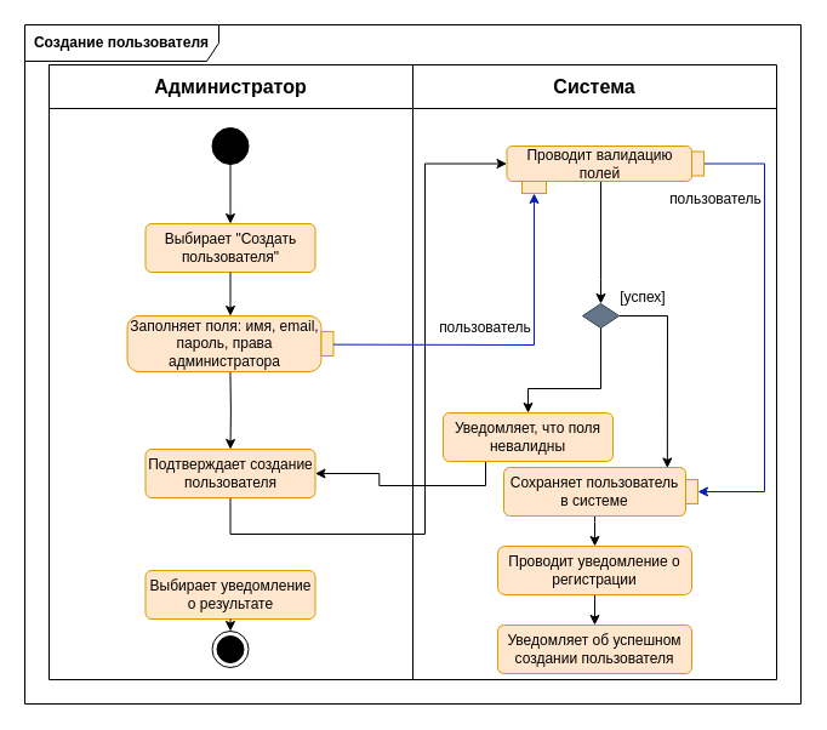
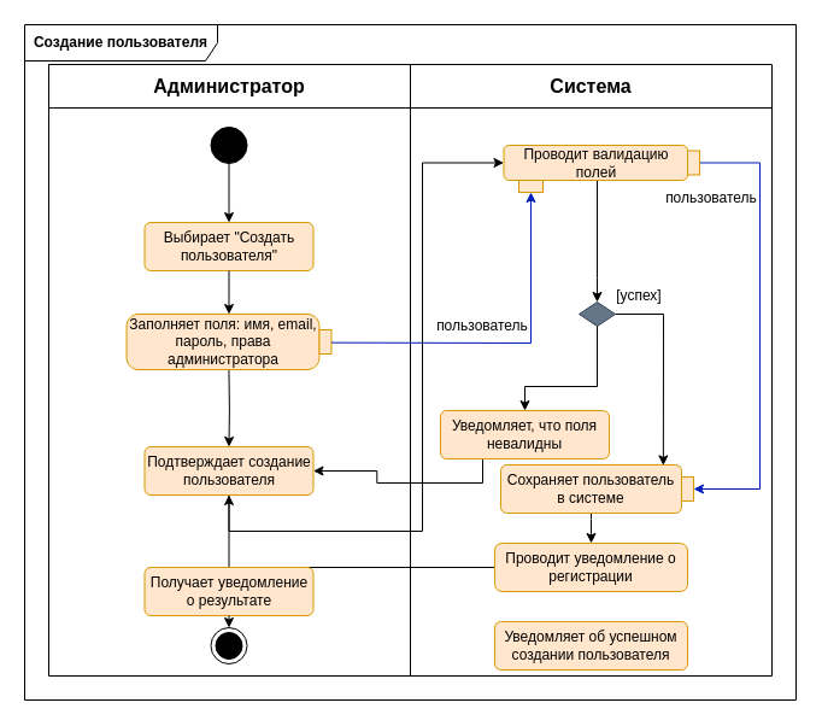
  <mxCell id="0" />
  <mxCell id="1" parent="0" />
  <mxCell id="2" value="&lt;b&gt;Создание пользователя&lt;br&gt;&lt;/b&gt;" style="shape=umlFrame;whiteSpace=wrap;html=1;pointerEvents=0;recursiveResize=0;container=1;collapsible=0;width=160;" parent="1" vertex="1"><mxGeometry x="20" y="20" width="640" height="560" as="geometry" /></mxCell>
  <mxCell id="3" value="" style="shape=table;startSize=0;container=1;collapsible=0;childLayout=tableLayout;fontSize=16;" parent="2" vertex="1"><mxGeometry x="20" y="33" width="600" height="507" as="geometry" /></mxCell>
  <mxCell id="4" value="" style="shape=tableRow;horizontal=0;startSize=0;swimlaneHead=0;swimlaneBody=0;strokeColor=inherit;top=0;left=0;bottom=0;right=0;collapsible=0;dropTarget=0;fillColor=none;points=[[0,0.5],[1,0.5]];portConstraint=eastwest;fontSize=16;" parent="3" vertex="1"><mxGeometry width="600" height="36" as="geometry" /></mxCell>
  <mxCell id="5" value="&lt;b&gt;Администратор&lt;/b&gt;" style="shape=partialRectangle;html=1;whiteSpace=wrap;connectable=0;strokeColor=inherit;overflow=hidden;fillColor=none;top=0;left=0;bottom=0;right=0;pointerEvents=1;fontSize=16;" parent="4" vertex="1"><mxGeometry width="300" height="36" as="geometry"><mxRectangle width="300" height="36" as="alternateBounds" /></mxGeometry></mxCell>
  <mxCell id="6" value="&lt;b&gt;Система&lt;/b&gt;" style="shape=partialRectangle;html=1;whiteSpace=wrap;connectable=0;strokeColor=inherit;overflow=hidden;fillColor=none;top=0;left=0;bottom=0;right=0;pointerEvents=1;fontSize=16;" parent="4" vertex="1"><mxGeometry x="300" width="300" height="36" as="geometry"><mxRectangle width="300" height="36" as="alternateBounds" /></mxGeometry></mxCell>
  <mxCell id="7" value="" style="shape=tableRow;horizontal=0;startSize=0;swimlaneHead=0;swimlaneBody=0;strokeColor=inherit;top=0;left=0;bottom=0;right=0;collapsible=0;dropTarget=0;fillColor=none;points=[[0,0.5],[1,0.5]];portConstraint=eastwest;fontSize=16;" parent="3" vertex="1"><mxGeometry y="36" width="600" height="471" as="geometry" /></mxCell>
  <mxCell id="8" value="" style="shape=partialRectangle;html=1;whiteSpace=wrap;connectable=0;strokeColor=inherit;overflow=hidden;fillColor=none;top=0;left=0;bottom=0;right=0;pointerEvents=1;fontSize=16;" parent="7" vertex="1"><mxGeometry width="300" height="471" as="geometry"><mxRectangle width="300" height="471" as="alternateBounds" /></mxGeometry></mxCell>
  <mxCell id="9" value="" style="shape=partialRectangle;html=1;whiteSpace=wrap;connectable=0;strokeColor=inherit;overflow=hidden;fillColor=none;top=0;left=0;bottom=0;right=0;pointerEvents=1;fontSize=16;" parent="7" vertex="1"><mxGeometry x="300" width="300" height="471" as="geometry"><mxRectangle width="300" height="471" as="alternateBounds" /></mxGeometry></mxCell>
  <mxCell id="10" value="" style="ellipse;fillColor=strokeColor;html=1;" parent="2" vertex="1"><mxGeometry x="154.5" y="85" width="30" height="30" as="geometry" /></mxCell>
  <mxCell id="11" value="" style="ellipse;html=1;shape=endState;fillColor=strokeColor;" parent="2" vertex="1"><mxGeometry x="154.5" y="500" width="30" height="30" as="geometry" /></mxCell>
  <mxCell id="12" style="edgeStyle=orthogonalEdgeStyle;rounded=0;orthogonalLoop=1;jettySize=auto;html=1;entryX=0.5;entryY=0;entryDx=0;entryDy=0;" parent="2" edge="1" target="33"><mxGeometry relative="1" as="geometry"><mxPoint x="169.4" y="284.17" as="sourcePoint" /><mxPoint x="169.4" y="310.003" as="targetPoint" /><Array as="points" /></mxGeometry></mxCell>
  <mxCell id="13" value="Заполняет поля: имя, email, пароль, права администратора" style="shape=mxgraph.uml25.action;html=1;align=center;verticalAlign=middle;absoluteArcSize=1;arcSize=10;dashed=0;spacingRight=10;whiteSpace=wrap;fillColor=#ffe6cc;strokeColor=#d79b00;" parent="2" vertex="1"><mxGeometry x="84.5" y="240" width="170" height="46" as="geometry" /></mxCell>
  <mxCell id="14" style="edgeStyle=orthogonalEdgeStyle;rounded=0;orthogonalLoop=1;jettySize=auto;html=1;entryX=0.5;entryY=0;entryDx=0;entryDy=0;" parent="2" source="15" target="19" edge="1"><mxGeometry relative="1" as="geometry"><Array as="points"><mxPoint x="475" y="210" /><mxPoint x="475" y="210" /></Array></mxGeometry></mxCell>
  <mxCell id="15" value="Проводит валидацию полей " style="rounded=1;whiteSpace=wrap;html=1;fillColor=#ffe6cc;strokeColor=#d79b00;" parent="2" vertex="1"><mxGeometry x="397.5" y="100" width="152.5" height="29" as="geometry" /></mxCell>
  <mxCell id="16" value="" style="rounded=0;whiteSpace=wrap;html=1;fillColor=#ffe6cc;strokeColor=#d79b00;" parent="2" vertex="1"><mxGeometry x="410" y="129" width="20" height="10" as="geometry" /></mxCell>
  <mxCell id="17" value="" style="endArrow=classic;html=1;rounded=0;entryX=0.5;entryY=1;entryDx=0;entryDy=0;exitX=1;exitY=0.514;exitDx=0;exitDy=0;exitPerimeter=0;fillColor=#0050ef;strokeColor=#001DBC;" parent="2" source="13" target="16" edge="1"><mxGeometry width="50" height="50" relative="1" as="geometry"><mxPoint x="440" y="390" as="sourcePoint" /><mxPoint x="490" y="340" as="targetPoint" /><Array as="points"><mxPoint x="420" y="264" /></Array></mxGeometry></mxCell>
  <mxCell id="18" style="edgeStyle=orthogonalEdgeStyle;rounded=0;orthogonalLoop=1;jettySize=auto;html=1;" parent="2" edge="1"><mxGeometry relative="1" as="geometry"><mxPoint x="470" y="400" as="sourcePoint" /><Array as="points"><mxPoint x="470" y="410" /><mxPoint x="470" y="410" /></Array><mxPoint x="470.059" y="430" as="targetPoint" /></mxGeometry></mxCell>
  <mxCell id="19" value="" style="rhombus;whiteSpace=wrap;html=1;fillColor=#647687;fontColor=#ffffff;strokeColor=#314354;" parent="2" vertex="1"><mxGeometry x="460" y="230" width="30" height="20" as="geometry" /></mxCell>
  <mxCell id="20" style="edgeStyle=orthogonalEdgeStyle;rounded=0;orthogonalLoop=1;jettySize=auto;html=1;entryX=0.5;entryY=0;entryDx=0;entryDy=0;" parent="2" source="19" target="37" edge="1"><mxGeometry relative="1" as="geometry"><Array as="points"><mxPoint x="475" y="300" /><mxPoint x="415" y="300" /></Array><mxPoint x="410" y="320" as="targetPoint" /></mxGeometry></mxCell>
- <mxCell id="21" style="edgeStyle=orthogonalEdgeStyle;rounded=0;orthogonalLoop=1;jettySize=auto;html=1;entryX=0.5;entryY=0;entryDx=0;entryDy=0;" edge="1" parent="2" source="22" target="39"><mxGeometry relative="1" as="geometry" /></mxCell>
+ <mxCell id="21" style="edgeStyle=orthogonalEdgeStyle;rounded=0;orthogonalLoop=1;jettySize=auto;html=1;" edge="1" parent="2" source="22" target="33"><mxGeometry relative="1" as="geometry" /></mxCell>
  <mxCell id="22" value="Проводит уведомление о регистрации" style="rounded=1;whiteSpace=wrap;html=1;fillColor=#ffe6cc;strokeColor=#d79b00;" parent="2" vertex="1"><mxGeometry x="390" y="430" width="160" height="40" as="geometry" /></mxCell>
  <mxCell id="23" value="" style="endArrow=classic;html=1;rounded=0;exitX=1;exitY=0.5;exitDx=0;exitDy=0;entryX=0.899;entryY=0.011;entryDx=0;entryDy=0;entryPerimeter=0;" parent="2" source="19" target="38" edge="1"><mxGeometry width="50" height="50" relative="1" as="geometry"><mxPoint x="560" y="260" as="sourcePoint" /><mxPoint x="530" y="360" as="targetPoint" /><Array as="points"><mxPoint x="530" y="240" /></Array></mxGeometry></mxCell>
  <mxCell id="24" value="[успех]" style="text;html=1;strokeColor=none;fillColor=none;align=center;verticalAlign=middle;whiteSpace=wrap;rounded=0;" parent="2" vertex="1"><mxGeometry x="480" y="210" width="60" height="30" as="geometry" /></mxCell>
  <mxCell id="25" value="пользователь" style="text;html=1;strokeColor=none;fillColor=none;align=center;verticalAlign=middle;whiteSpace=wrap;rounded=0;" parent="2" vertex="1"><mxGeometry x="350" y="235" width="60" height="30" as="geometry" /></mxCell>
  <mxCell id="26" style="edgeStyle=orthogonalEdgeStyle;rounded=0;orthogonalLoop=1;jettySize=auto;html=1;entryX=0.5;entryY=1;entryDx=0;entryDy=0;fillColor=#0050ef;strokeColor=#001DBC;" parent="2" source="27" target="40" edge="1"><mxGeometry relative="1" as="geometry"><Array as="points"><mxPoint x="610" y="114" /><mxPoint x="610" y="385" /></Array></mxGeometry></mxCell>
  <mxCell id="27" value="" style="rounded=0;whiteSpace=wrap;html=1;fillColor=#ffe6cc;strokeColor=#d79b00;rotation=-90;" parent="2" vertex="1"><mxGeometry x="545" y="109.5" width="20" height="10" as="geometry" /></mxCell>
  <mxCell id="28" value="пользователь" style="text;html=1;strokeColor=none;fillColor=none;align=center;verticalAlign=middle;whiteSpace=wrap;rounded=0;" parent="2" vertex="1"><mxGeometry x="540" y="129" width="60" height="30" as="geometry" /></mxCell>
  <mxCell id="29" value="Выбирает &quot;Создать пользователя&quot;" style="html=1;align=center;verticalAlign=middle;rounded=1;absoluteArcSize=1;arcSize=10;dashed=0;whiteSpace=wrap;fillColor=#ffe6cc;strokeColor=#d79b00;" parent="2" vertex="1"><mxGeometry x="99.5" y="164" width="140" height="40" as="geometry" /></mxCell>
  <mxCell id="30" value="" style="endArrow=classic;html=1;rounded=0;exitX=0.5;exitY=1;exitDx=0;exitDy=0;" parent="2" source="29" target="13" edge="1"><mxGeometry width="50" height="50" relative="1" as="geometry"><mxPoint x="130" y="310" as="sourcePoint" /><mxPoint x="180" y="260" as="targetPoint" /></mxGeometry></mxCell>
  <mxCell id="31" value="" style="endArrow=classic;html=1;rounded=0;exitX=0.5;exitY=1;exitDx=0;exitDy=0;entryX=0.5;entryY=0;entryDx=0;entryDy=0;" parent="2" source="10" target="29" edge="1"><mxGeometry width="50" height="50" relative="1" as="geometry"><mxPoint x="130" y="310" as="sourcePoint" /><mxPoint x="180" y="260" as="targetPoint" /></mxGeometry></mxCell>
  <mxCell id="32" style="edgeStyle=orthogonalEdgeStyle;rounded=0;orthogonalLoop=1;jettySize=auto;html=1;entryX=0;entryY=0.5;entryDx=0;entryDy=0;" parent="2" source="33" target="15" edge="1"><mxGeometry relative="1" as="geometry"><Array as="points"><mxPoint x="330" y="420" /><mxPoint x="330" y="115" /><mxPoint x="398" y="115" /></Array></mxGeometry></mxCell>
  <mxCell id="33" value="Подтверждает создание пользователя" style="html=1;align=center;verticalAlign=middle;rounded=1;absoluteArcSize=1;arcSize=10;dashed=0;whiteSpace=wrap;fillColor=#ffe6cc;strokeColor=#d79b00;" parent="2" vertex="1"><mxGeometry x="99.5" y="350" width="140" height="40" as="geometry" /></mxCell>
- <mxCell id="34" value="Выбирает уведомление о результате" style="html=1;align=center;verticalAlign=middle;rounded=1;absoluteArcSize=1;arcSize=10;dashed=0;whiteSpace=wrap;fillColor=#ffe6cc;strokeColor=#d79b00;" parent="2" vertex="1"><mxGeometry x="99.5" y="450" width="140" height="40" as="geometry" /></mxCell>
+ <mxCell id="34" value="Получает уведомление о результате" style="html=1;align=center;verticalAlign=middle;rounded=1;absoluteArcSize=1;arcSize=10;dashed=0;whiteSpace=wrap;fillColor=#ffe6cc;strokeColor=#d79b00;" parent="2" vertex="1"><mxGeometry x="99.5" y="450" width="140" height="40" as="geometry" /></mxCell>
  <mxCell id="35" value="" style="endArrow=classic;html=1;rounded=0;exitX=0.5;exitY=1;exitDx=0;exitDy=0;entryX=0.5;entryY=0;entryDx=0;entryDy=0;" parent="2" source="34" target="11" edge="1"><mxGeometry width="50" height="50" relative="1" as="geometry"><mxPoint x="160" y="470" as="sourcePoint" /><mxPoint x="210" y="420" as="targetPoint" /></mxGeometry></mxCell>
  <mxCell id="36" style="edgeStyle=orthogonalEdgeStyle;rounded=0;orthogonalLoop=1;jettySize=auto;html=1;exitX=0.25;exitY=1;exitDx=0;exitDy=0;" edge="1" parent="2" source="37" target="33"><mxGeometry relative="1" as="geometry" /></mxCell>
  <mxCell id="37" value="Уведомляет, что поля невалидны" style="html=1;align=center;verticalAlign=middle;rounded=1;absoluteArcSize=1;arcSize=10;dashed=0;whiteSpace=wrap;fillColor=#ffe6cc;strokeColor=#d79b00;" parent="2" vertex="1"><mxGeometry x="345" y="320" width="140" height="40" as="geometry" /></mxCell>
  <mxCell id="38" value="Сохраняет пользователь в системе" style="html=1;align=center;verticalAlign=middle;rounded=1;absoluteArcSize=1;arcSize=10;dashed=0;whiteSpace=wrap;fillColor=#ffe6cc;strokeColor=#d79b00;" parent="2" vertex="1"><mxGeometry x="395" y="365" width="150" height="40" as="geometry" /></mxCell>
  <mxCell id="39" value="Уведомляет об успешном создании пользователя" style="html=1;align=center;verticalAlign=middle;rounded=1;absoluteArcSize=1;arcSize=10;dashed=0;whiteSpace=wrap;fillColor=#ffe6cc;strokeColor=#d79b00;" parent="2" vertex="1"><mxGeometry x="390" y="495" width="160" height="40" as="geometry" /></mxCell>
  <mxCell id="40" value="" style="rounded=0;whiteSpace=wrap;html=1;fillColor=#ffe6cc;strokeColor=#d79b00;rotation=-90;" parent="2" vertex="1"><mxGeometry x="540" y="380" width="20" height="10" as="geometry" /></mxCell>
